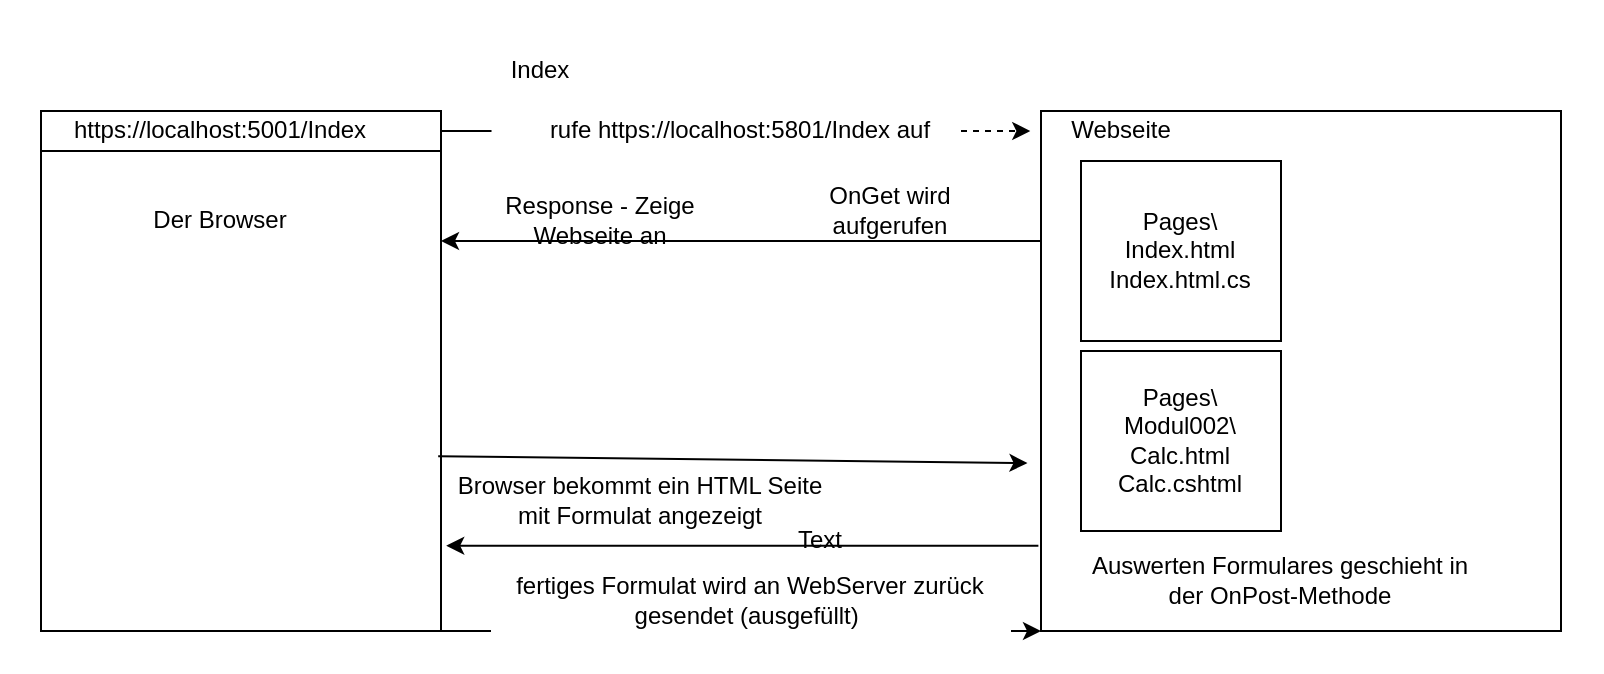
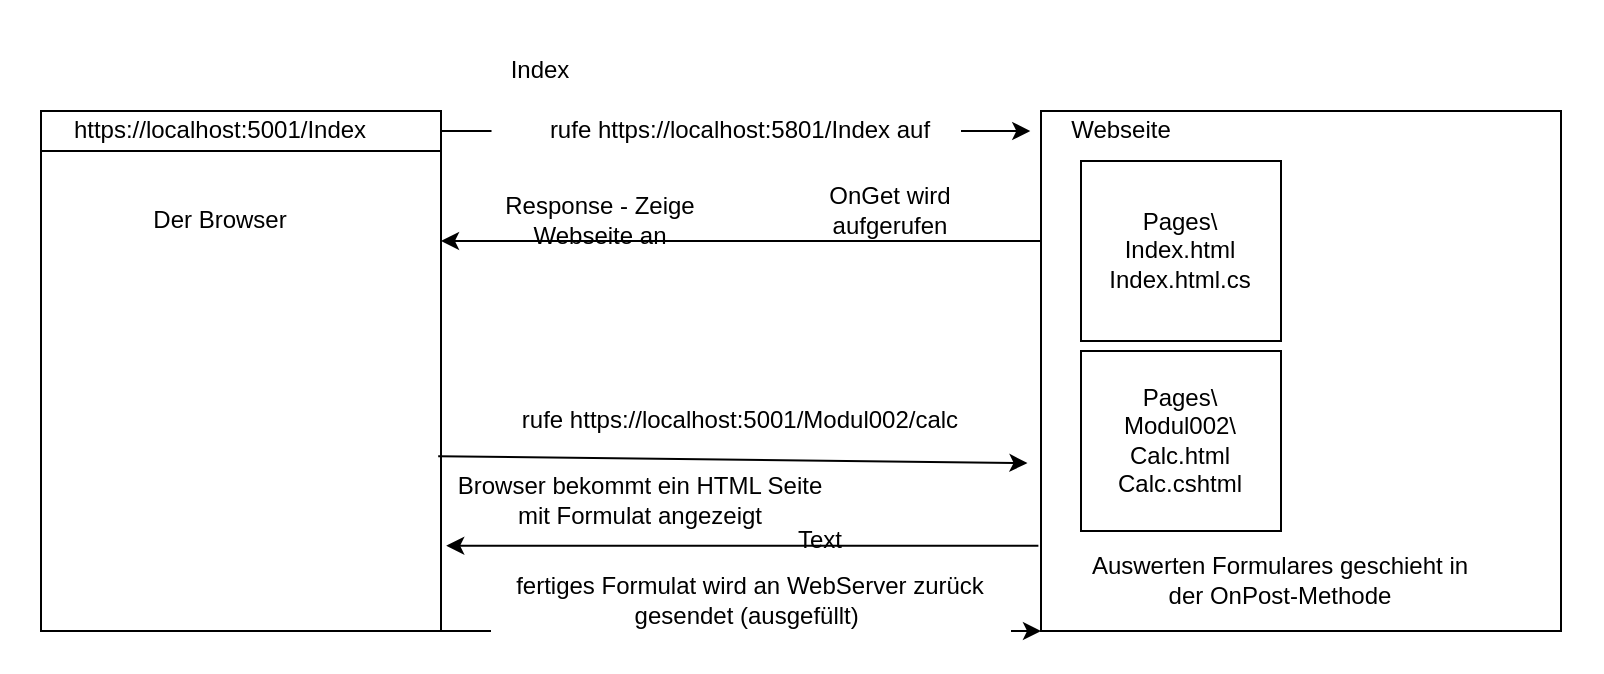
  <mxCell id="0" />
  <mxCell id="1" parent="0" />
  <mxCell id="2" value="" style="rounded=0;whiteSpace=wrap;html=1;" vertex="1" parent="1"><mxGeometry x="20" y="55" width="200" height="260" as="geometry" /></mxCell>
  <mxCell id="3" value="" style="rounded=0;whiteSpace=wrap;html=1;" vertex="1" parent="1"><mxGeometry x="20" y="55" width="200" height="20" as="geometry" /></mxCell>
  <mxCell id="4" value="Der Browser" style="text;html=1;strokeColor=none;fillColor=none;align=center;verticalAlign=middle;whiteSpace=wrap;rounded=0;" vertex="1" parent="1"><mxGeometry x="40" y="95" width="140" height="30" as="geometry" /></mxCell>
  <mxCell id="5" value="https://localhost:5001/Index" style="text;html=1;strokeColor=none;fillColor=none;align=center;verticalAlign=middle;whiteSpace=wrap;rounded=0;" vertex="1" parent="1"><mxGeometry x="80" y="55" width="60" height="20" as="geometry" /></mxCell>
  <mxCell id="6" value="" style="whiteSpace=wrap;html=1;aspect=fixed;" vertex="1" parent="1"><mxGeometry x="520" y="55" width="260" height="260" as="geometry" /></mxCell>
  <mxCell id="7" value="Webseite" style="text;html=1;align=center;verticalAlign=middle;resizable=0;points=[];autosize=1;strokeColor=none;fillColor=none;" vertex="1" parent="1"><mxGeometry x="520" y="55" width="80" height="20" as="geometry" /></mxCell>
  <mxCell id="8" value="Pages\&lt;br&gt;Index.html&lt;br&gt;Index.html.cs" style="rounded=0;whiteSpace=wrap;html=1;" vertex="1" parent="1"><mxGeometry x="540" y="80" width="100" height="90" as="geometry" /></mxCell>
  <mxCell id="9" value="Pages\&lt;br&gt;Modul002\&lt;br&gt;Calc.html&lt;br&gt;Calc.cshtml&lt;br&gt;" style="rounded=0;whiteSpace=wrap;html=1;" vertex="1" parent="1"><mxGeometry x="540" y="175" width="100" height="90" as="geometry" /></mxCell>
- <mxCell id="10" value="" style="endArrow=classic;html=1;rounded=0;exitX=1;exitY=0.5;exitDx=0;exitDy=0;entryX=-0.067;entryY=0.5;entryDx=0;entryDy=0;entryPerimeter=0;startArrow=none;dashed=1;" edge="1" parent="1" source="11" target="7"><mxGeometry width="50" height="50" relative="1" as="geometry"><mxPoint x="390" y="235" as="sourcePoint" /><mxPoint x="440" y="185" as="targetPoint" /></mxGeometry></mxCell>
+ <mxCell id="10" value="" style="endArrow=classic;html=1;rounded=0;exitX=1;exitY=0.5;exitDx=0;exitDy=0;entryX=-0.067;entryY=0.5;entryDx=0;entryDy=0;entryPerimeter=0;startArrow=none;" edge="1" parent="1" source="11" target="7"><mxGeometry width="50" height="50" relative="1" as="geometry"><mxPoint x="390" y="235" as="sourcePoint" /><mxPoint x="440" y="185" as="targetPoint" /></mxGeometry></mxCell>
  <mxCell id="11" value="rufe https://localhost:5801/Index auf" style="text;html=1;strokeColor=none;fillColor=none;align=center;verticalAlign=middle;whiteSpace=wrap;rounded=0;" vertex="1" parent="1"><mxGeometry x="260" y="50" width="220" height="30" as="geometry" /></mxCell>
  <mxCell id="12" value="" style="endArrow=none;html=1;rounded=0;exitX=1;exitY=0.5;exitDx=0;exitDy=0;entryX=-0.067;entryY=0.5;entryDx=0;entryDy=0;entryPerimeter=0;" edge="1" parent="1" source="3" target="11"><mxGeometry width="50" height="50" relative="1" as="geometry"><mxPoint x="220" y="65" as="sourcePoint" /><mxPoint x="514.64" y="65" as="targetPoint" /></mxGeometry></mxCell>
  <mxCell id="13" value="Index" style="text;html=1;strokeColor=none;fillColor=none;align=center;verticalAlign=middle;whiteSpace=wrap;rounded=0;" vertex="1" parent="1"><mxGeometry x="240" y="20" width="60" height="30" as="geometry" /></mxCell>
  <mxCell id="14" value="OnGet wird aufgerufen" style="text;html=1;strokeColor=none;fillColor=none;align=center;verticalAlign=middle;whiteSpace=wrap;rounded=0;" vertex="1" parent="1"><mxGeometry x="400" y="90" width="90" height="30" as="geometry" /></mxCell>
  <mxCell id="15" value="" style="endArrow=classic;html=1;rounded=0;exitX=0;exitY=0.25;exitDx=0;exitDy=0;entryX=1;entryY=0.25;entryDx=0;entryDy=0;" edge="1" parent="1" source="6" target="2"><mxGeometry width="50" height="50" relative="1" as="geometry"><mxPoint x="390" y="225" as="sourcePoint" /><mxPoint x="440" y="175" as="targetPoint" /></mxGeometry></mxCell>
  <mxCell id="16" value="Response - Zeige Webseite an" style="text;html=1;strokeColor=none;fillColor=none;align=center;verticalAlign=middle;whiteSpace=wrap;rounded=0;" vertex="1" parent="1"><mxGeometry x="230" y="95" width="140" height="30" as="geometry" /></mxCell>
  <mxCell id="17" value="" style="endArrow=classic;html=1;rounded=0;exitX=0.993;exitY=0.664;exitDx=0;exitDy=0;exitPerimeter=0;entryX=-0.026;entryY=0.677;entryDx=0;entryDy=0;entryPerimeter=0;" edge="1" parent="1" source="2" target="6"><mxGeometry width="50" height="50" relative="1" as="geometry"><mxPoint x="390" y="205" as="sourcePoint" /><mxPoint x="440" y="155" as="targetPoint" /></mxGeometry></mxCell>
+ <mxCell id="18" value="rufe https://localhost:5001/Modul002/calc" style="text;html=1;strokeColor=none;fillColor=none;align=center;verticalAlign=middle;whiteSpace=wrap;rounded=0;" vertex="1" parent="1"><mxGeometry x="235" y="195" width="270" height="30" as="geometry" /></mxCell>
  <mxCell id="19" value="" style="endArrow=classic;html=1;rounded=0;exitX=-0.005;exitY=0.836;exitDx=0;exitDy=0;exitPerimeter=0;entryX=1.013;entryY=0.836;entryDx=0;entryDy=0;entryPerimeter=0;" edge="1" parent="1" source="6" target="2"><mxGeometry width="50" height="50" relative="1" as="geometry"><mxPoint x="390" y="195" as="sourcePoint" /><mxPoint x="440" y="145" as="targetPoint" /></mxGeometry></mxCell>
  <mxCell id="20" value="Browser bekommt ein HTML Seite mit Formulat angezeigt" style="text;html=1;strokeColor=none;fillColor=none;align=center;verticalAlign=middle;whiteSpace=wrap;rounded=0;" vertex="1" parent="1"><mxGeometry x="220" y="235" width="200" height="30" as="geometry" /></mxCell>
  <mxCell id="21" value="" style="endArrow=classic;html=1;rounded=0;exitX=1;exitY=1;exitDx=0;exitDy=0;entryX=0;entryY=1;entryDx=0;entryDy=0;startArrow=none;" edge="1" parent="1" source="22" target="6"><mxGeometry width="50" height="50" relative="1" as="geometry"><mxPoint x="390" y="165" as="sourcePoint" /><mxPoint x="440" y="115" as="targetPoint" /></mxGeometry></mxCell>
  <mxCell id="22" value="fertiges Formulat wird an WebServer zurück gesendet (ausgefüllt)&amp;nbsp;" style="text;html=1;strokeColor=none;fillColor=none;align=center;verticalAlign=middle;whiteSpace=wrap;rounded=0;" vertex="1" parent="1"><mxGeometry x="245" y="285" width="260" height="30" as="geometry" /></mxCell>
  <mxCell id="23" value="" style="endArrow=none;html=1;rounded=0;exitX=1;exitY=1;exitDx=0;exitDy=0;entryX=0;entryY=1;entryDx=0;entryDy=0;" edge="1" parent="1" source="2" target="22"><mxGeometry width="50" height="50" relative="1" as="geometry"><mxPoint x="220" y="315" as="sourcePoint" /><mxPoint x="520" y="315" as="targetPoint" /></mxGeometry></mxCell>
  <mxCell id="24" value="Text" style="text;html=1;strokeColor=none;fillColor=none;align=center;verticalAlign=middle;whiteSpace=wrap;rounded=0;" vertex="1" parent="1"><mxGeometry x="380" y="255" width="60" height="30" as="geometry" /></mxCell>
  <mxCell id="25" value="Auswerten Formulares geschieht in der OnPost-Methode" style="text;html=1;strokeColor=none;fillColor=none;align=center;verticalAlign=middle;whiteSpace=wrap;rounded=0;" vertex="1" parent="1"><mxGeometry x="540" y="275" width="200" height="30" as="geometry" /></mxCell>
